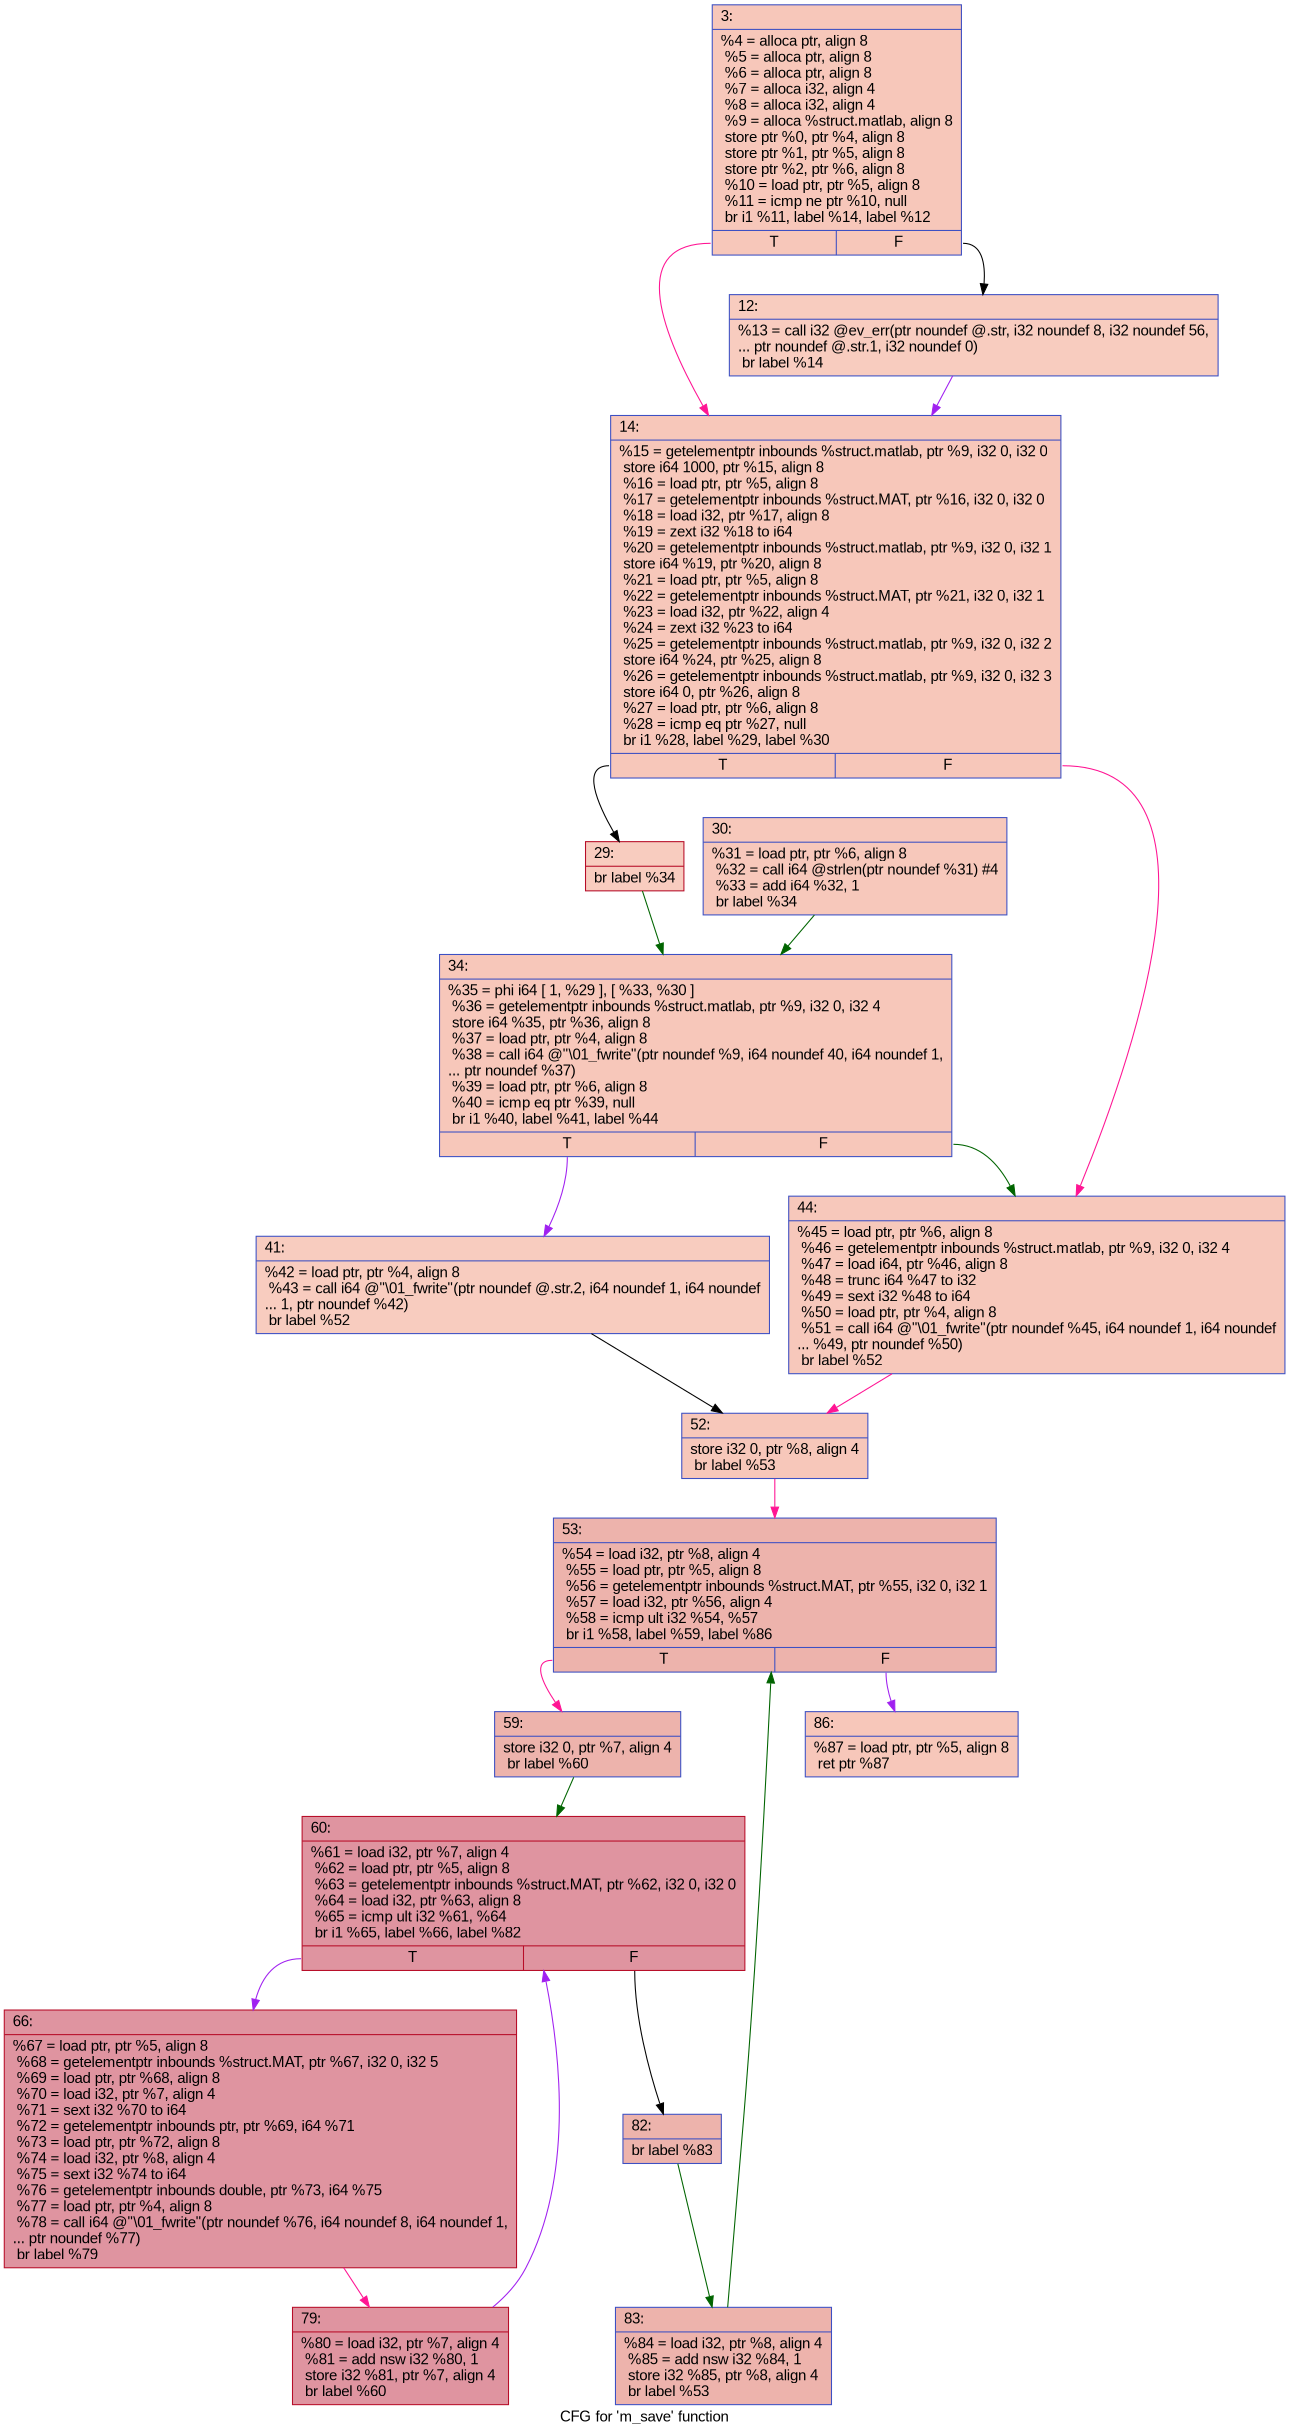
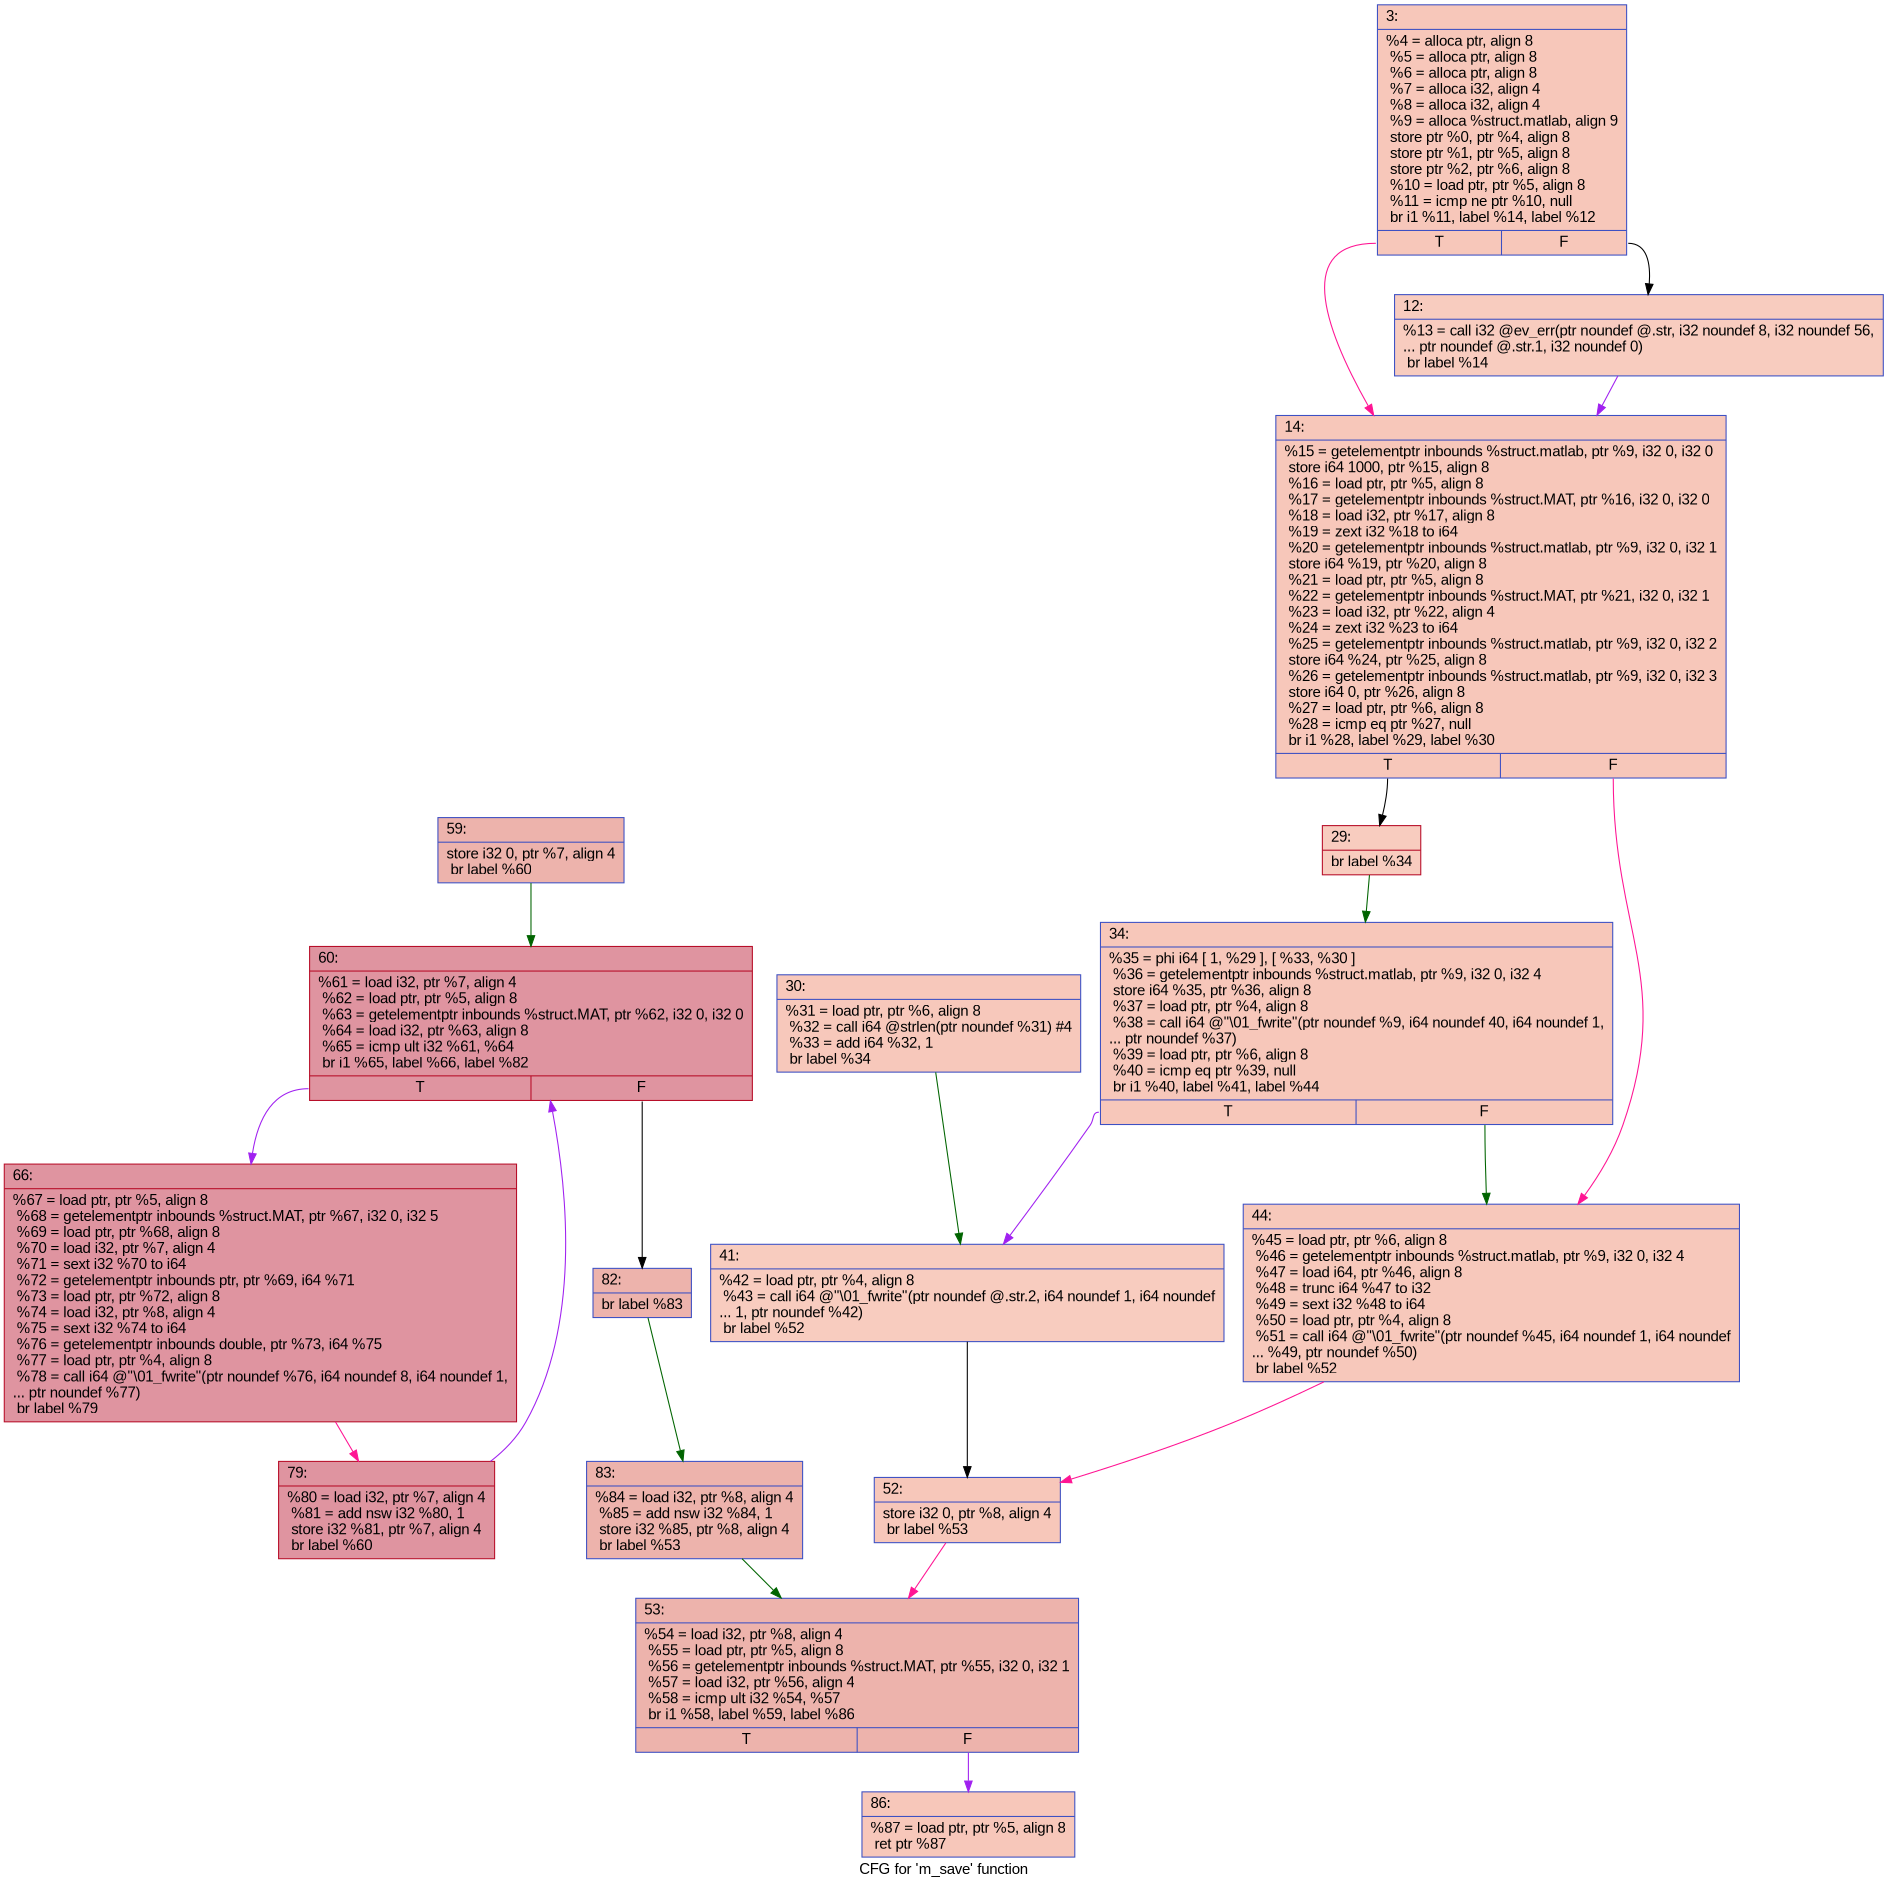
  digraph {
    fontname="Liberation Sans"
    label="CFG for 'm_save' function"
    node [color="#3d50c3ff" fillcolor="#ec7f6370" fontname="Liberation Sans" shape=record style=filled]
    edge [color=deeppink fontname="Liberation Sans"]
-   n1 [label="{3:\l|  %4 = alloca ptr, align 8\l  %5 = alloca ptr, align 8\l  %6 = alloca ptr, align 8\l  %7 = alloca i32, align 4\l  %8 = alloca i32, align 4\l  %9 = alloca %struct.matlab, align 8\l  store ptr %0, ptr %4, align 8\l  store ptr %1, ptr %5, align 8\l  store ptr %2, ptr %6, align 8\l  %10 = load ptr, ptr %5, align 8\l  %11 = icmp ne ptr %10, null\l  br i1 %11, label %14, label %12\l|{<s0>T|<s1>F}}"]
+   n1 [label="{3:\l|  %4 = alloca ptr, align 8\l  %5 = alloca ptr, align 8\l  %6 = alloca ptr, align 8\l  %7 = alloca i32, align 4\l  %8 = alloca i32, align 4\l  %9 = alloca %struct.matlab, align 9\l  store ptr %0, ptr %4, align 8\l  store ptr %1, ptr %5, align 8\l  store ptr %2, ptr %6, align 8\l  %10 = load ptr, ptr %5, align 8\l  %11 = icmp ne ptr %10, null\l  br i1 %11, label %14, label %12\l|{<s0>T|<s1>F}}"]
    n2 [label="{14:\l|  %15 = getelementptr inbounds %struct.matlab, ptr %9, i32 0, i32 0\l  store i64 1000, ptr %15, align 8\l  %16 = load ptr, ptr %5, align 8\l  %17 = getelementptr inbounds %struct.MAT, ptr %16, i32 0, i32 0\l  %18 = load i32, ptr %17, align 8\l  %19 = zext i32 %18 to i64\l  %20 = getelementptr inbounds %struct.matlab, ptr %9, i32 0, i32 1\l  store i64 %19, ptr %20, align 8\l  %21 = load ptr, ptr %5, align 8\l  %22 = getelementptr inbounds %struct.MAT, ptr %21, i32 0, i32 1\l  %23 = load i32, ptr %22, align 4\l  %24 = zext i32 %23 to i64\l  %25 = getelementptr inbounds %struct.matlab, ptr %9, i32 0, i32 2\l  store i64 %24, ptr %25, align 8\l  %26 = getelementptr inbounds %struct.matlab, ptr %9, i32 0, i32 3\l  store i64 0, ptr %26, align 8\l  %27 = load ptr, ptr %6, align 8\l  %28 = icmp eq ptr %27, null\l  br i1 %28, label %29, label %30\l|{<s0>T|<s1>F}}"]
    n3 [fillcolor="#f08b6e70" label="{12:\l|  %13 = call i32 @ev_err(ptr noundef @.str, i32 noundef 8, i32 noundef 56,\l... ptr noundef @.str.1, i32 noundef 0)\l  br label %14\l}"]
    n4 [color="#b70d28ff" fillcolor="#f08b6e70" label="{29:\l|  br label %34\l}"]
    n5 [fillcolor="#ed836670" label="{44:\l|  %45 = load ptr, ptr %6, align 8\l  %46 = getelementptr inbounds %struct.matlab, ptr %9, i32 0, i32 4\l  %47 = load i64, ptr %46, align 8\l  %48 = trunc i64 %47 to i32\l  %49 = sext i32 %48 to i64\l  %50 = load ptr, ptr %4, align 8\l  %51 = call i64 @\"\\01_fwrite\"(ptr noundef %45, i64 noundef 1, i64 noundef\l... %49, ptr noundef %50)\l  br label %52\l}"]
    n6 [label="{34:\l|  %35 = phi i64 [ 1, %29 ], [ %33, %30 ]\l  %36 = getelementptr inbounds %struct.matlab, ptr %9, i32 0, i32 4\l  store i64 %35, ptr %36, align 8\l  %37 = load ptr, ptr %4, align 8\l  %38 = call i64 @\"\\01_fwrite\"(ptr noundef %9, i64 noundef 40, i64 noundef 1,\l... ptr noundef %37)\l  %39 = load ptr, ptr %6, align 8\l  %40 = icmp eq ptr %39, null\l  br i1 %40, label %41, label %44\l|{<s0>T|<s1>F}}"]
    n7 [fillcolor="#ed836670" label="{30:\l|  %31 = load ptr, ptr %6, align 8\l  %32 = call i64 @strlen(ptr noundef %31) #4\l  %33 = add i64 %32, 1\l  br label %34\l}"]
    n8 [fillcolor="#f08b6e70" label="{41:\l|  %42 = load ptr, ptr %4, align 8\l  %43 = call i64 @\"\\01_fwrite\"(ptr noundef @.str.2, i64 noundef 1, i64 noundef\l... 1, ptr noundef %42)\l  br label %52\l}"]
    n9 [label="{52:\l|  store i32 0, ptr %8, align 4\l  br label %53\l}"]
    n10 [fillcolor="#d6524470" label="{53:\l|  %54 = load i32, ptr %8, align 4\l  %55 = load ptr, ptr %5, align 8\l  %56 = getelementptr inbounds %struct.MAT, ptr %55, i32 0, i32 1\l  %57 = load i32, ptr %56, align 4\l  %58 = icmp ult i32 %54, %57\l  br i1 %58, label %59, label %86\l|{<s0>T|<s1>F}}"]
    n11 [fillcolor="#d6524470" label="{59:\l|  store i32 0, ptr %7, align 4\l  br label %60\l}"]
    n12 [label="{86:\l|  %87 = load ptr, ptr %5, align 8\l  ret ptr %87\l}"]
    n13 [color="#b70d28ff" fillcolor="#b70d2870" label="{60:\l|  %61 = load i32, ptr %7, align 4\l  %62 = load ptr, ptr %5, align 8\l  %63 = getelementptr inbounds %struct.MAT, ptr %62, i32 0, i32 0\l  %64 = load i32, ptr %63, align 8\l  %65 = icmp ult i32 %61, %64\l  br i1 %65, label %66, label %82\l|{<s0>T|<s1>F}}"]
    n14 [color="#b70d28ff" fillcolor="#b70d2870" label="{66:\l|  %67 = load ptr, ptr %5, align 8\l  %68 = getelementptr inbounds %struct.MAT, ptr %67, i32 0, i32 5\l  %69 = load ptr, ptr %68, align 8\l  %70 = load i32, ptr %7, align 4\l  %71 = sext i32 %70 to i64\l  %72 = getelementptr inbounds ptr, ptr %69, i64 %71\l  %73 = load ptr, ptr %72, align 8\l  %74 = load i32, ptr %8, align 4\l  %75 = sext i32 %74 to i64\l  %76 = getelementptr inbounds double, ptr %73, i64 %75\l  %77 = load ptr, ptr %4, align 8\l  %78 = call i64 @\"\\01_fwrite\"(ptr noundef %76, i64 noundef 8, i64 noundef 1,\l... ptr noundef %77)\l  br label %79\l}"]
    n15 [fillcolor="#d6524470" label="{82:\l|  br label %83\l}"]
    n16 [color="#b70d28ff" fillcolor="#b70d2870" label="{79:\l|  %80 = load i32, ptr %7, align 4\l  %81 = add nsw i32 %80, 1\l  store i32 %81, ptr %7, align 4\l  br label %60\l}"]
    n17 [fillcolor="#d6524470" label="{83:\l|  %84 = load i32, ptr %8, align 4\l  %85 = add nsw i32 %84, 1\l  store i32 %85, ptr %8, align 4\l  br label %53\l}"]
    n1 -> n2 [tailport=s0]
    n1 -> n3 [color=black tailport=s1]
    n2 -> n4 [color=black tailport=s0]
    n2 -> n5 [tailport=s1]
    n3 -> n2 [color=purple]
    n4 -> n6 [color=darkgreen]
    n5 -> n9
    n6 -> n5 [color=darkgreen tailport=s1]
    n6 -> n8 [color=purple tailport=s0]
-   n7 -> n6 [color=darkgreen]
+   n7 -> n8 [color=darkgreen]
    n8 -> n9 [color=black]
    n9 -> n10
-   n10 -> n11 [tailport=s0]
    n10 -> n12 [color=purple tailport=s1]
    n11 -> n13 [color=darkgreen]
    n13 -> n14 [color=purple tailport=s0]
    n13 -> n15 [color=black tailport=s1]
    n14 -> n16
    n15 -> n17 [color=darkgreen]
    n16 -> n13 [color=purple]
    n17 -> n10 [color=darkgreen]
  }
